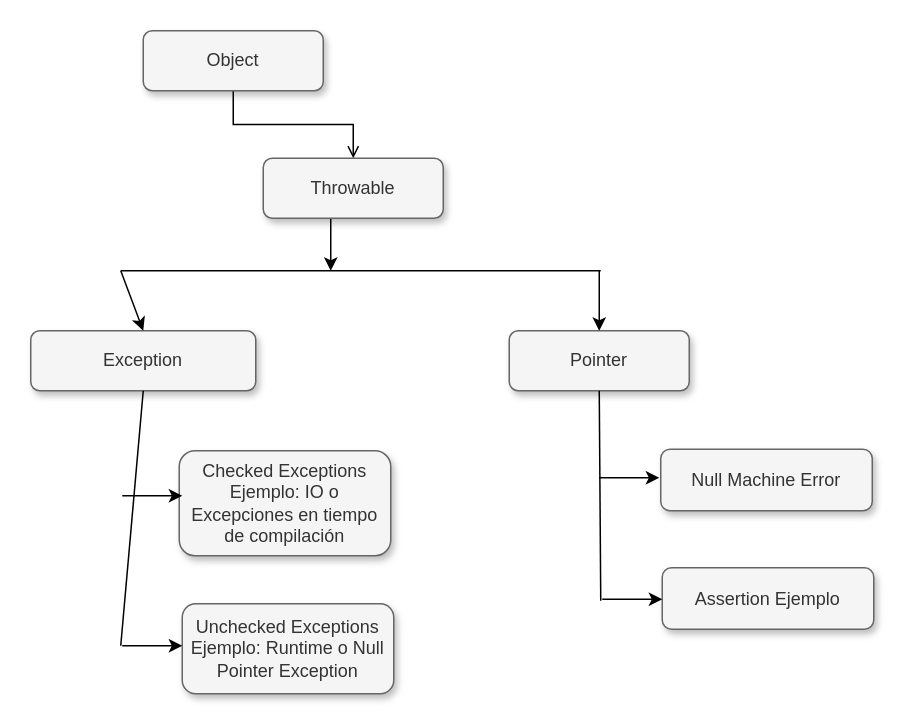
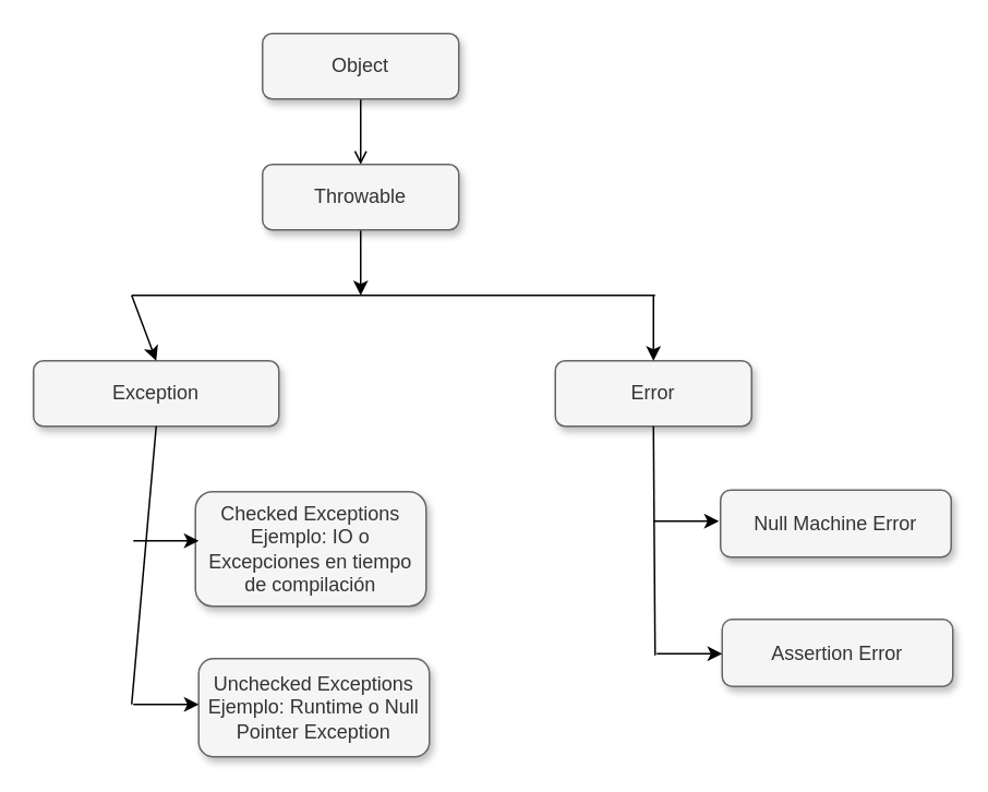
  <mxCell id="0" />
  <mxCell id="1" parent="0" />
  <mxCell id="2" style="edgeStyle=orthogonalEdgeStyle;rounded=0;orthogonalLoop=1;jettySize=auto;html=1;exitX=0.5;exitY=1;exitDx=0;exitDy=0;entryX=0.5;entryY=0;entryDx=0;entryDy=0;endArrow=open;" edge="1" parent="1" source="3" target="5"><mxGeometry relative="1" as="geometry" /></mxCell>
- <mxCell id="3" value="Object" style="rounded=1;whiteSpace=wrap;html=1;fillColor=#f5f5f5;strokeColor=#666666;fontColor=#333333;shadow=1;" vertex="1" parent="1"><mxGeometry x="95" y="20" width="120" height="40" as="geometry" /></mxCell>
+ <mxCell id="3" value="Object" style="rounded=1;whiteSpace=wrap;html=1;fillColor=#f5f5f5;strokeColor=#666666;fontColor=#333333;shadow=1;" vertex="1" parent="1"><mxGeometry x="160" y="20" width="120" height="40" as="geometry" /></mxCell>
  <mxCell id="4" style="edgeStyle=orthogonalEdgeStyle;rounded=0;orthogonalLoop=1;jettySize=auto;html=1;exitX=0.5;exitY=1;exitDx=0;exitDy=0;" edge="1" parent="1" source="5"><mxGeometry relative="1" as="geometry"><mxPoint x="220" y="180" as="targetPoint" /></mxGeometry></mxCell>
- <mxCell id="5" value="Throwable" style="rounded=1;whiteSpace=wrap;html=1;fillColor=#f5f5f5;strokeColor=#666666;fontColor=#333333;shadow=1;" vertex="1" parent="1"><mxGeometry x="175" y="105" width="120" height="40" as="geometry" /></mxCell>
+ <mxCell id="5" value="Throwable" style="rounded=1;whiteSpace=wrap;html=1;fillColor=#f5f5f5;strokeColor=#666666;fontColor=#333333;shadow=1;" vertex="1" parent="1"><mxGeometry x="160" y="100" width="120" height="40" as="geometry" /></mxCell>
  <mxCell id="6" value="" style="endArrow=none;html=1;rounded=0;" edge="1" parent="1"><mxGeometry width="50" height="50" relative="1" as="geometry"><mxPoint x="80" y="180" as="sourcePoint" /><mxPoint x="400" y="180" as="targetPoint" /></mxGeometry></mxCell>
  <mxCell id="7" value="Exception" style="rounded=1;whiteSpace=wrap;html=1;fillColor=#f5f5f5;strokeColor=#666666;fontColor=#333333;shadow=1;" vertex="1" parent="1"><mxGeometry x="20" y="220" width="150" height="40" as="geometry" /></mxCell>
  <mxCell id="8" value="" style="endArrow=classic;html=1;rounded=0;entryX=0.5;entryY=0;entryDx=0;entryDy=0;" edge="1" parent="1" target="7"><mxGeometry width="50" height="50" relative="1" as="geometry"><mxPoint x="80" y="180" as="sourcePoint" /><mxPoint x="360" y="290" as="targetPoint" /></mxGeometry></mxCell>
- <mxCell id="9" value="Pointer" style="rounded=1;whiteSpace=wrap;html=1;fillColor=#f5f5f5;strokeColor=#666666;fontColor=#333333;shadow=1;" vertex="1" parent="1"><mxGeometry x="339" y="220" width="120" height="40" as="geometry" /></mxCell>
+ <mxCell id="9" value="Error" style="rounded=1;whiteSpace=wrap;html=1;fillColor=#f5f5f5;strokeColor=#666666;fontColor=#333333;shadow=1;" vertex="1" parent="1"><mxGeometry x="339" y="220" width="120" height="40" as="geometry" /></mxCell>
  <mxCell id="10" value="" style="endArrow=classic;html=1;rounded=0;entryX=0.5;entryY=0;entryDx=0;entryDy=0;" edge="1" parent="1" target="9"><mxGeometry width="50" height="50" relative="1" as="geometry"><mxPoint x="399" y="180" as="sourcePoint" /><mxPoint x="679" y="290" as="targetPoint" /></mxGeometry></mxCell>
  <mxCell id="11" value="Checked Exceptions&lt;div&gt;Ejemplo: IO o Excepciones en tiempo de compilación&lt;/div&gt;" style="rounded=1;whiteSpace=wrap;html=1;fillColor=#f5f5f5;strokeColor=#666666;fontColor=#333333;shadow=1;" vertex="1" parent="1"><mxGeometry x="119" y="300" width="141" height="70" as="geometry" /></mxCell>
  <mxCell id="12" value="Unchecked Exceptions&lt;div&gt;Ejemplo: Runtime o Null Pointer Exception&lt;/div&gt;" style="rounded=1;whiteSpace=wrap;html=1;fillColor=#f5f5f5;strokeColor=#666666;fontColor=#333333;shadow=1;" vertex="1" parent="1"><mxGeometry x="121" y="402" width="141" height="60" as="geometry" /></mxCell>
  <mxCell id="13" value="" style="endArrow=none;html=1;rounded=0;entryX=0.5;entryY=1;entryDx=0;entryDy=0;" edge="1" parent="1" target="7"><mxGeometry width="50" height="50" relative="1" as="geometry"><mxPoint x="80" y="430" as="sourcePoint" /><mxPoint x="320" y="410" as="targetPoint" /></mxGeometry></mxCell>
  <mxCell id="14" value="" style="endArrow=classic;html=1;rounded=0;" edge="1" parent="1"><mxGeometry width="50" height="50" relative="1" as="geometry"><mxPoint x="81" y="330" as="sourcePoint" /><mxPoint x="121" y="330" as="targetPoint" /></mxGeometry></mxCell>
  <mxCell id="15" value="" style="endArrow=classic;html=1;rounded=0;" edge="1" parent="1"><mxGeometry width="50" height="50" relative="1" as="geometry"><mxPoint x="81" y="430" as="sourcePoint" /><mxPoint x="121" y="430" as="targetPoint" /></mxGeometry></mxCell>
  <mxCell id="16" value="Null Machine Error" style="rounded=1;whiteSpace=wrap;html=1;fillColor=#f5f5f5;strokeColor=#666666;fontColor=#333333;shadow=1;" vertex="1" parent="1"><mxGeometry x="440" y="299" width="141" height="41" as="geometry" /></mxCell>
- <mxCell id="17" value="Assertion Ejemplo" style="rounded=1;whiteSpace=wrap;html=1;fillColor=#f5f5f5;strokeColor=#666666;fontColor=#333333;shadow=1;" vertex="1" parent="1"><mxGeometry x="441" y="378" width="141" height="41" as="geometry" /></mxCell>
+ <mxCell id="17" value="Assertion Error" style="rounded=1;whiteSpace=wrap;html=1;fillColor=#f5f5f5;strokeColor=#666666;fontColor=#333333;shadow=1;" vertex="1" parent="1"><mxGeometry x="441" y="378" width="141" height="41" as="geometry" /></mxCell>
  <mxCell id="18" value="" style="endArrow=none;html=1;rounded=0;entryX=0.5;entryY=1;entryDx=0;entryDy=0;" edge="1" parent="1"><mxGeometry width="50" height="50" relative="1" as="geometry"><mxPoint x="400" y="400" as="sourcePoint" /><mxPoint x="399" y="260" as="targetPoint" /></mxGeometry></mxCell>
  <mxCell id="19" value="" style="endArrow=classic;html=1;rounded=0;" edge="1" parent="1"><mxGeometry width="50" height="50" relative="1" as="geometry"><mxPoint x="399" y="318" as="sourcePoint" /><mxPoint x="439" y="318" as="targetPoint" /></mxGeometry></mxCell>
  <mxCell id="20" value="" style="endArrow=classic;html=1;rounded=0;" edge="1" parent="1"><mxGeometry width="50" height="50" relative="1" as="geometry"><mxPoint x="401" y="399" as="sourcePoint" /><mxPoint x="441" y="399" as="targetPoint" /></mxGeometry></mxCell>
